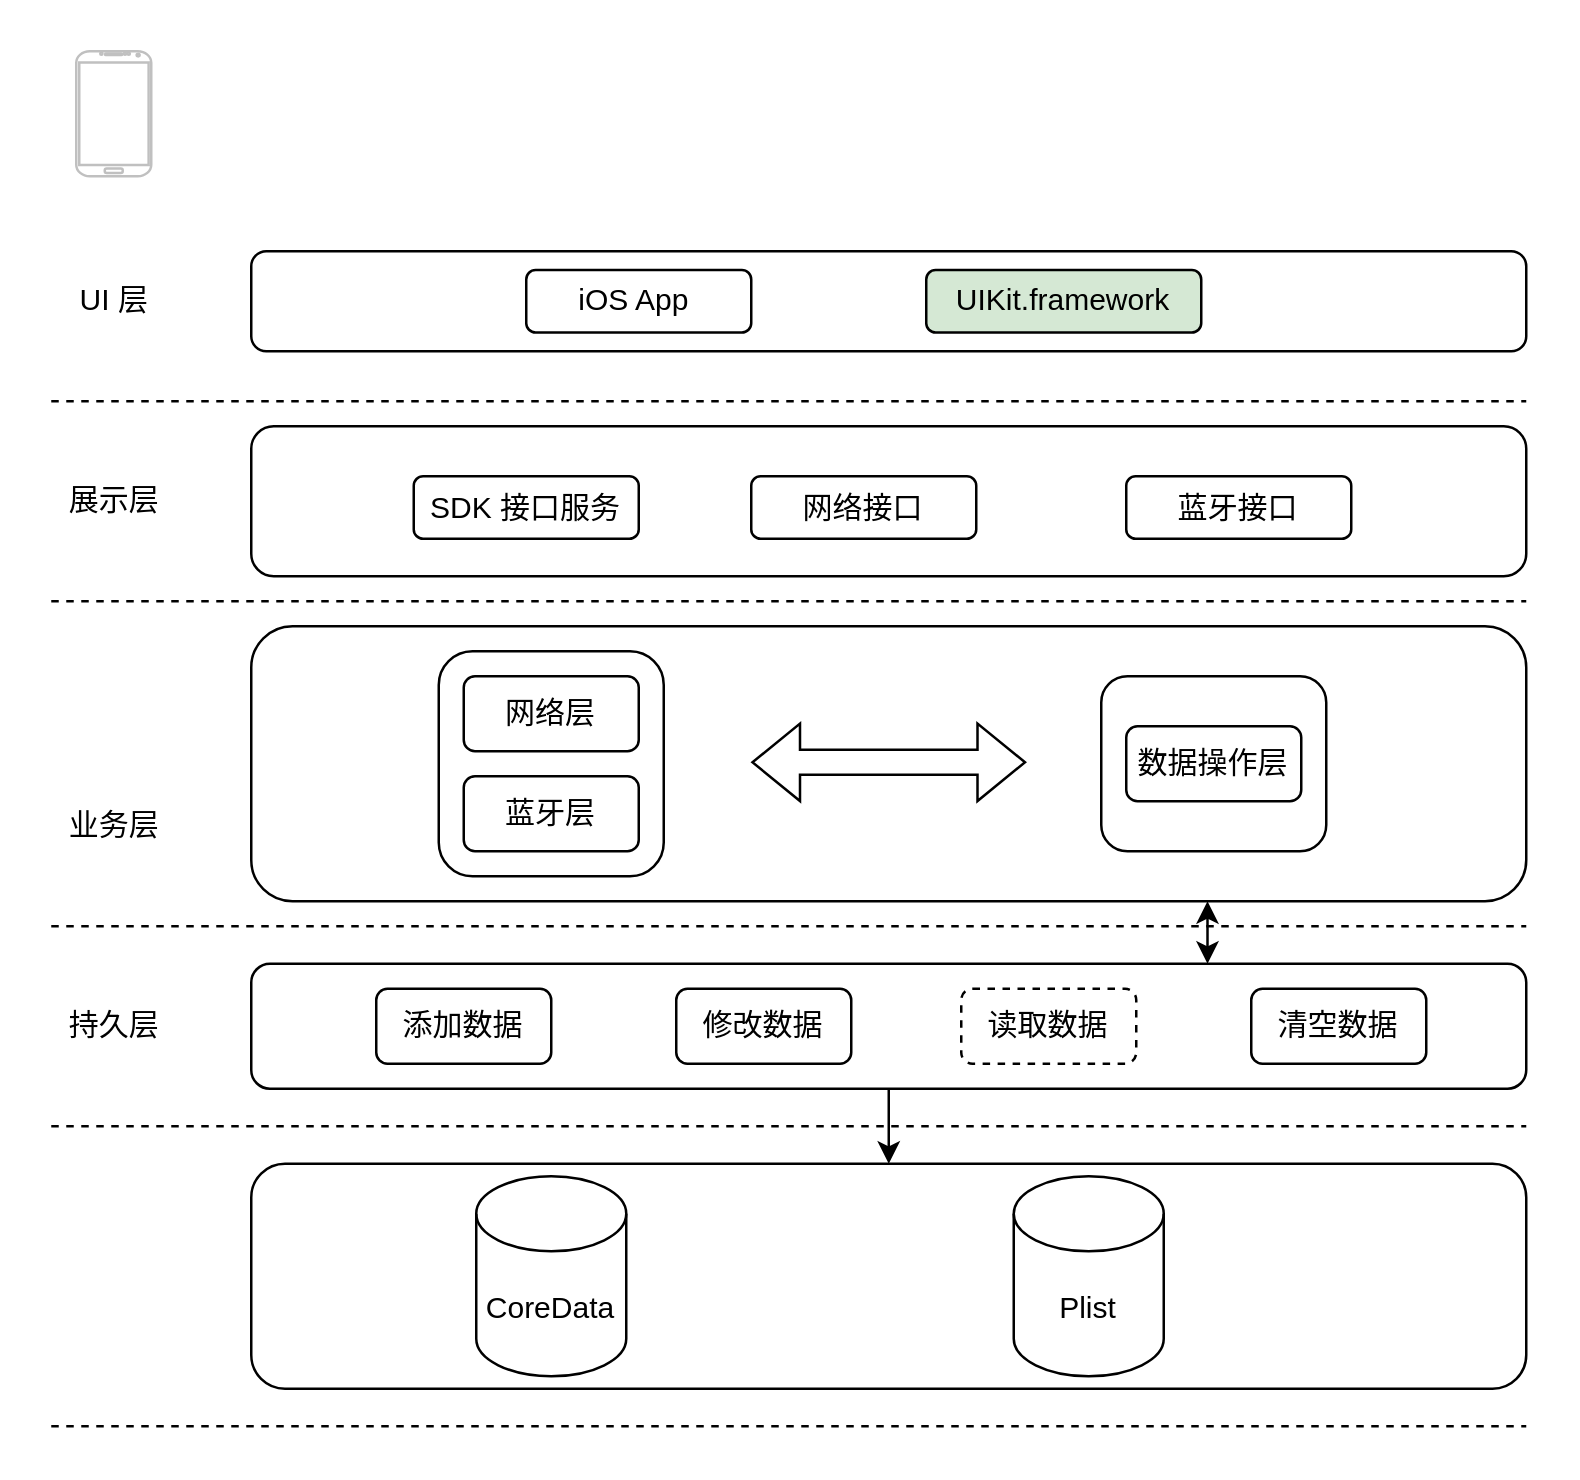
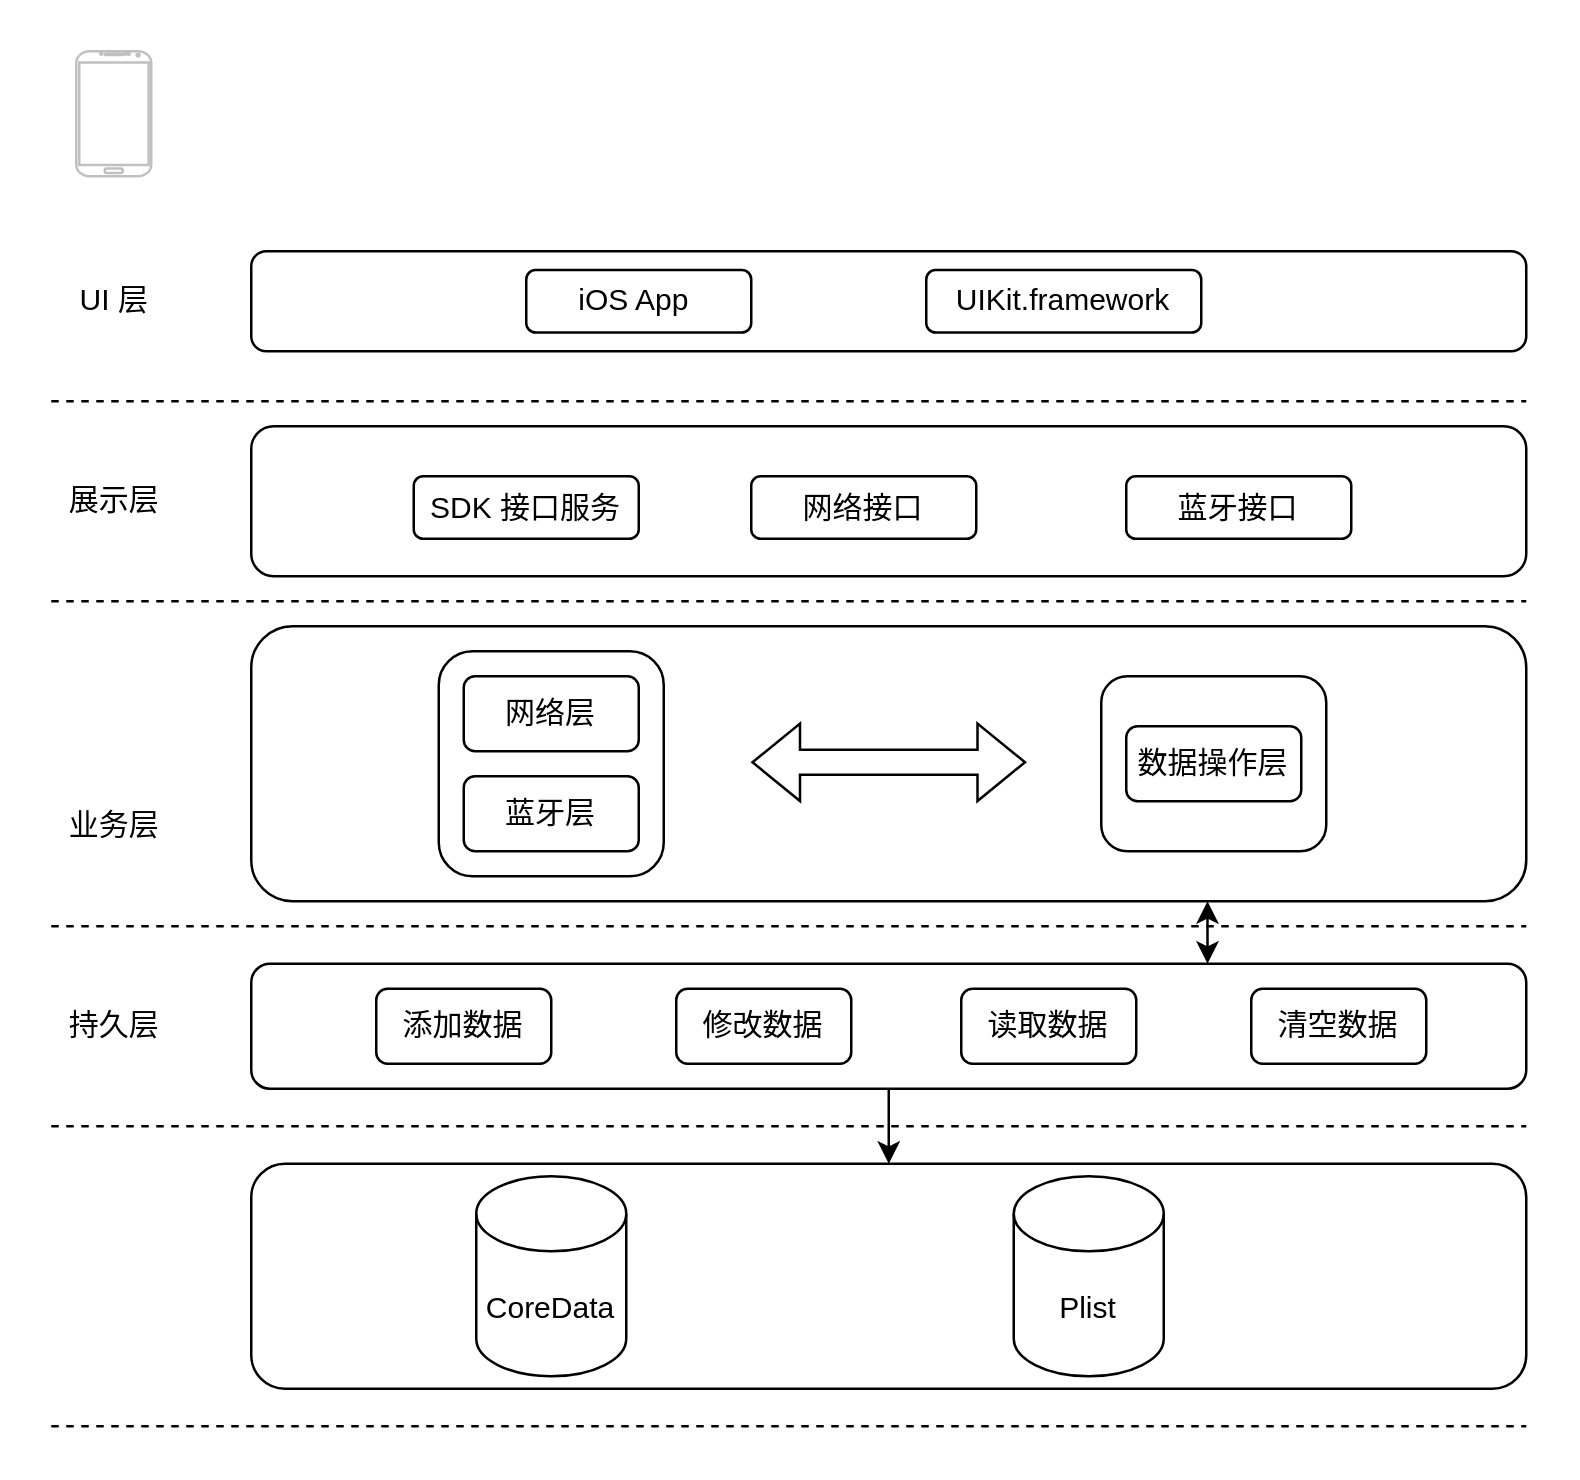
  <mxCell id="0" />
  <mxCell id="1" parent="0" />
  <mxCell id="2" value="" style="rounded=1;whiteSpace=wrap;html=1;" parent="1" vertex="1"><mxGeometry x="100" y="250" width="510" height="110" as="geometry" /></mxCell>
  <mxCell id="3" value="" style="rounded=1;whiteSpace=wrap;html=1;" vertex="1" parent="1"><mxGeometry x="175" y="260" width="90" height="90" as="geometry" /></mxCell>
  <mxCell id="4" value="" style="rounded=1;whiteSpace=wrap;html=1;" parent="1" vertex="1"><mxGeometry x="100" y="465" width="510" height="90" as="geometry" /></mxCell>
  <mxCell id="5" value="" style="endArrow=none;dashed=1;html=1;rounded=0;" parent="1" edge="1"><mxGeometry width="50" height="50" relative="1" as="geometry"><mxPoint x="20" y="240" as="sourcePoint" /><mxPoint x="610" y="240" as="targetPoint" /></mxGeometry></mxCell>
  <mxCell id="6" value="展示层" style="text;html=1;align=center;verticalAlign=middle;resizable=0;points=[];autosize=1;strokeColor=none;fillColor=none;" parent="1" vertex="1"><mxGeometry x="20" y="190" width="50" height="20" as="geometry" /></mxCell>
  <mxCell id="7" value="业务层&lt;br&gt;" style="text;html=1;align=center;verticalAlign=middle;resizable=0;points=[];autosize=1;strokeColor=none;fillColor=none;" parent="1" vertex="1"><mxGeometry x="20" y="320" width="50" height="20" as="geometry" /></mxCell>
  <mxCell id="8" value="" style="endArrow=none;dashed=1;html=1;rounded=0;" parent="1" edge="1"><mxGeometry width="50" height="50" relative="1" as="geometry"><mxPoint x="20" y="370" as="sourcePoint" /><mxPoint x="610" y="370" as="targetPoint" /></mxGeometry></mxCell>
  <mxCell id="9" value="持久层" style="text;html=1;align=center;verticalAlign=middle;resizable=0;points=[];autosize=1;strokeColor=none;fillColor=none;" parent="1" vertex="1"><mxGeometry x="20" y="400" width="50" height="20" as="geometry" /></mxCell>
  <mxCell id="10" value="" style="endArrow=none;dashed=1;html=1;rounded=0;" parent="1" edge="1"><mxGeometry width="50" height="50" relative="1" as="geometry"><mxPoint x="20" y="450" as="sourcePoint" /><mxPoint x="610" y="450" as="targetPoint" /></mxGeometry></mxCell>
  <mxCell id="11" value="" style="endArrow=none;dashed=1;html=1;rounded=0;" parent="1" edge="1"><mxGeometry width="50" height="50" relative="1" as="geometry"><mxPoint x="20" y="570" as="sourcePoint" /><mxPoint x="610" y="570" as="targetPoint" /></mxGeometry></mxCell>
  <mxCell id="12" value="CoreData" style="shape=cylinder3;whiteSpace=wrap;html=1;boundedLbl=1;backgroundOutline=1;size=15;" parent="1" vertex="1"><mxGeometry x="190" y="470" width="60" height="80" as="geometry" /></mxCell>
  <mxCell id="13" value="Plist" style="shape=cylinder3;whiteSpace=wrap;html=1;boundedLbl=1;backgroundOutline=1;size=15;" parent="1" vertex="1"><mxGeometry x="405" y="470" width="60" height="80" as="geometry" /></mxCell>
  <mxCell id="14" value="" style="endArrow=none;dashed=1;html=1;rounded=0;" parent="1" edge="1"><mxGeometry width="50" height="50" relative="1" as="geometry"><mxPoint x="20" y="160" as="sourcePoint" /><mxPoint x="610" y="160" as="targetPoint" /></mxGeometry></mxCell>
  <mxCell id="15" value="UI 层" style="text;html=1;align=center;verticalAlign=middle;resizable=0;points=[];autosize=1;strokeColor=none;fillColor=none;" parent="1" vertex="1"><mxGeometry x="25" y="110" width="40" height="20" as="geometry" /></mxCell>
  <mxCell id="16" style="edgeStyle=orthogonalEdgeStyle;rounded=0;orthogonalLoop=1;jettySize=auto;html=1;exitX=0.5;exitY=1;exitDx=0;exitDy=0;entryX=0.5;entryY=0;entryDx=0;entryDy=0;" edge="1" parent="1" source="17" target="4"><mxGeometry relative="1" as="geometry" /></mxCell>
  <mxCell id="17" value="" style="rounded=1;whiteSpace=wrap;html=1;" parent="1" vertex="1"><mxGeometry x="100" y="385" width="510" height="50" as="geometry" /></mxCell>
  <mxCell id="18" value="" style="rounded=1;whiteSpace=wrap;html=1;" parent="1" vertex="1"><mxGeometry x="100" y="170" width="510" height="60" as="geometry" /></mxCell>
  <mxCell id="19" value="网络层" style="rounded=1;whiteSpace=wrap;html=1;" parent="1" vertex="1"><mxGeometry x="185" y="270" width="70" height="30" as="geometry" /></mxCell>
  <mxCell id="20" value="修改数据" style="rounded=1;whiteSpace=wrap;html=1;" parent="1" vertex="1"><mxGeometry x="270" y="395" width="70" height="30" as="geometry" /></mxCell>
- <mxCell id="21" value="读取数据" style="rounded=1;whiteSpace=wrap;html=1;dashed=1;" parent="1" vertex="1"><mxGeometry x="384" y="395" width="70" height="30" as="geometry" /></mxCell>
+ <mxCell id="21" value="读取数据" style="rounded=1;whiteSpace=wrap;html=1;" parent="1" vertex="1"><mxGeometry x="384" y="395" width="70" height="30" as="geometry" /></mxCell>
  <mxCell id="22" value="添加数据" style="rounded=1;whiteSpace=wrap;html=1;" vertex="1" parent="1"><mxGeometry x="150" y="395" width="70" height="30" as="geometry" /></mxCell>
  <mxCell id="23" value="蓝牙层" style="rounded=1;whiteSpace=wrap;html=1;" vertex="1" parent="1"><mxGeometry x="185" y="310" width="70" height="30" as="geometry" /></mxCell>
  <mxCell id="24" value="" style="verticalLabelPosition=bottom;verticalAlign=top;html=1;shadow=0;dashed=0;strokeWidth=1;shape=mxgraph.android.phone2;strokeColor=#c0c0c0;" vertex="1" parent="1"><mxGeometry x="30" y="20" width="30" height="50" as="geometry" /></mxCell>
  <mxCell id="25" value="" style="rounded=1;whiteSpace=wrap;html=1;" vertex="1" parent="1"><mxGeometry x="100" y="100" width="510" height="40" as="geometry" /></mxCell>
  <mxCell id="26" value="iOS App&amp;nbsp;" style="rounded=1;whiteSpace=wrap;html=1;" vertex="1" parent="1"><mxGeometry x="210" y="107.5" width="90" height="25" as="geometry" /></mxCell>
- <mxCell id="27" value="UIKit.framework" style="rounded=1;whiteSpace=wrap;html=1;fillColor=#d5e8d4;" vertex="1" parent="1"><mxGeometry x="370" y="107.5" width="110" height="25" as="geometry" /></mxCell>
+ <mxCell id="27" value="UIKit.framework" style="rounded=1;whiteSpace=wrap;html=1;" vertex="1" parent="1"><mxGeometry x="370" y="107.5" width="110" height="25" as="geometry" /></mxCell>
  <mxCell id="28" value="清空数据" style="rounded=1;whiteSpace=wrap;html=1;" vertex="1" parent="1"><mxGeometry x="500" y="395" width="70" height="30" as="geometry" /></mxCell>
  <mxCell id="29" value="" style="endArrow=classic;startArrow=classic;html=1;rounded=0;entryX=0.75;entryY=1;entryDx=0;entryDy=0;exitX=0.75;exitY=0;exitDx=0;exitDy=0;" edge="1" parent="1" source="17" target="2"><mxGeometry width="50" height="50" relative="1" as="geometry"><mxPoint x="680" y="400" as="sourcePoint" /><mxPoint x="730" y="350" as="targetPoint" /></mxGeometry></mxCell>
  <mxCell id="30" value="" style="shape=flexArrow;endArrow=classic;startArrow=classic;html=1;rounded=0;" edge="1" parent="1"><mxGeometry width="100" height="100" relative="1" as="geometry"><mxPoint x="300" y="304.41" as="sourcePoint" /><mxPoint x="410" y="304.41" as="targetPoint" /></mxGeometry></mxCell>
  <mxCell id="31" value="" style="rounded=1;whiteSpace=wrap;html=1;" vertex="1" parent="1"><mxGeometry x="440" y="270" width="90" height="70" as="geometry" /></mxCell>
  <mxCell id="32" value="数据操作层" style="rounded=1;whiteSpace=wrap;html=1;" vertex="1" parent="1"><mxGeometry x="450" y="290" width="70" height="30" as="geometry" /></mxCell>
  <mxCell id="33" value="SDK 接口服务" style="rounded=1;whiteSpace=wrap;html=1;" vertex="1" parent="1"><mxGeometry x="165" y="190" width="90" height="25" as="geometry" /></mxCell>
  <mxCell id="34" value="网络接口" style="rounded=1;whiteSpace=wrap;html=1;" vertex="1" parent="1"><mxGeometry x="300" y="190" width="90" height="25" as="geometry" /></mxCell>
  <mxCell id="35" value="蓝牙接口" style="rounded=1;whiteSpace=wrap;html=1;" vertex="1" parent="1"><mxGeometry x="450" y="190" width="90" height="25" as="geometry" /></mxCell>
